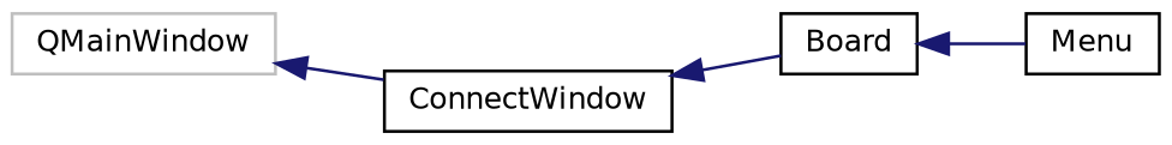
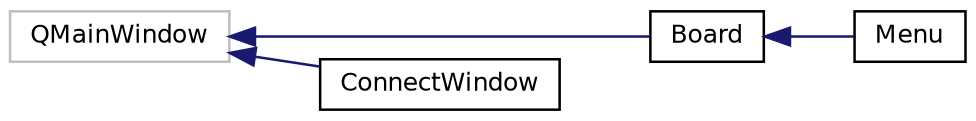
  digraph {
    rankdir=LR
    node [color=black fillcolor=white fontname=Helvetica fontsize=10 shape=record style=filled]
    edge [color=midnightblue dir=back fontname=Helvetica fontsize=10 labelfontname=Helvetica labelfontsize=10 style=solid]
    n1 [color=grey75 height=0.2 label=QMainWindow width=0.4]
    n2 [height=0.2 label=Board width=0.4]
    n3 [height=0.2 label=ConnectWindow width=0.4]
    n4 [height=0.2 label=Menu width=0.4]
-   n3 -> n2
+   n1 -> n2
    n1 -> n3
    n2 -> n4
  }
